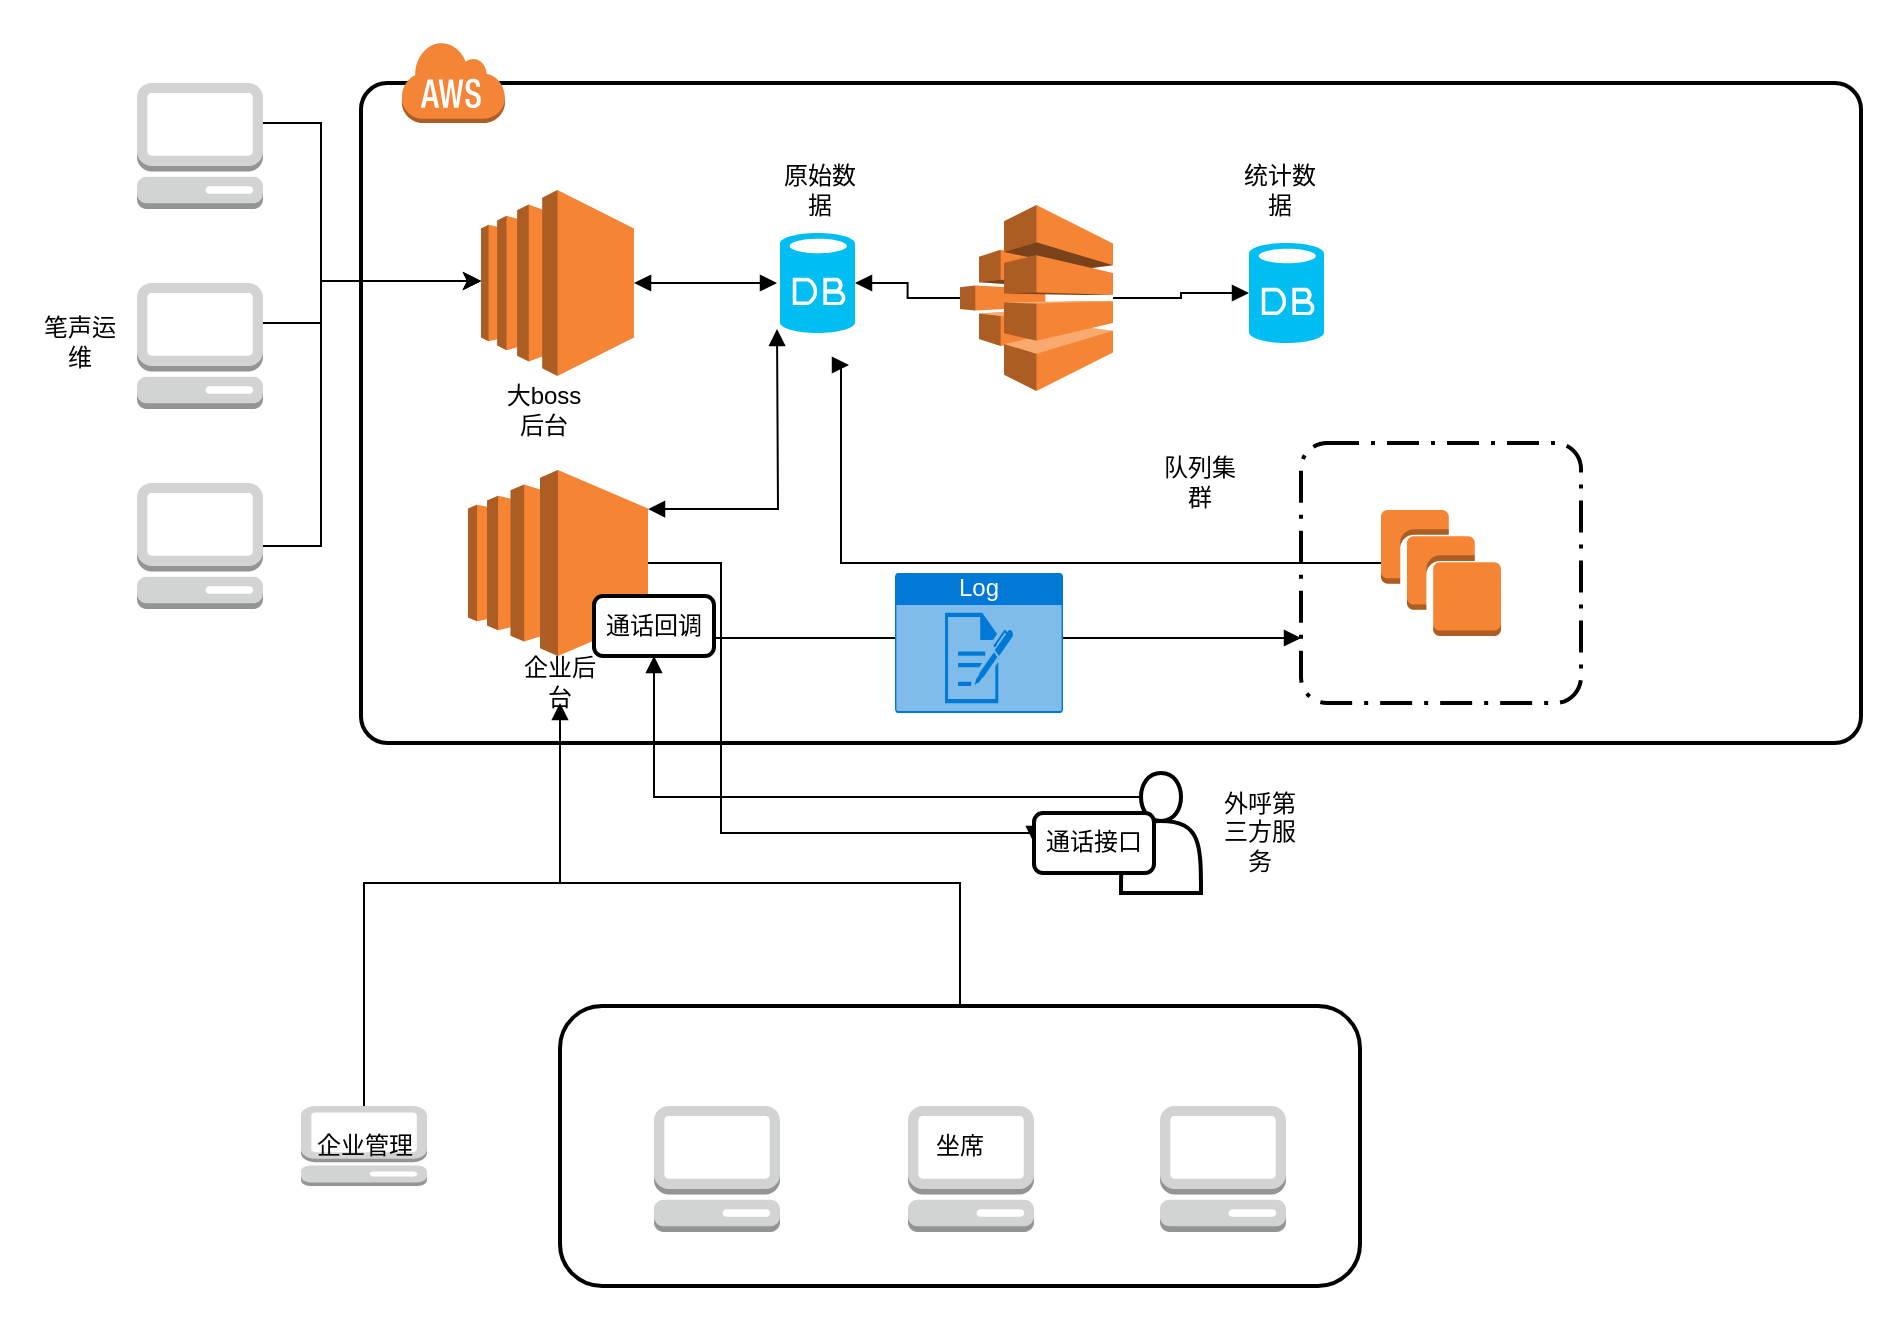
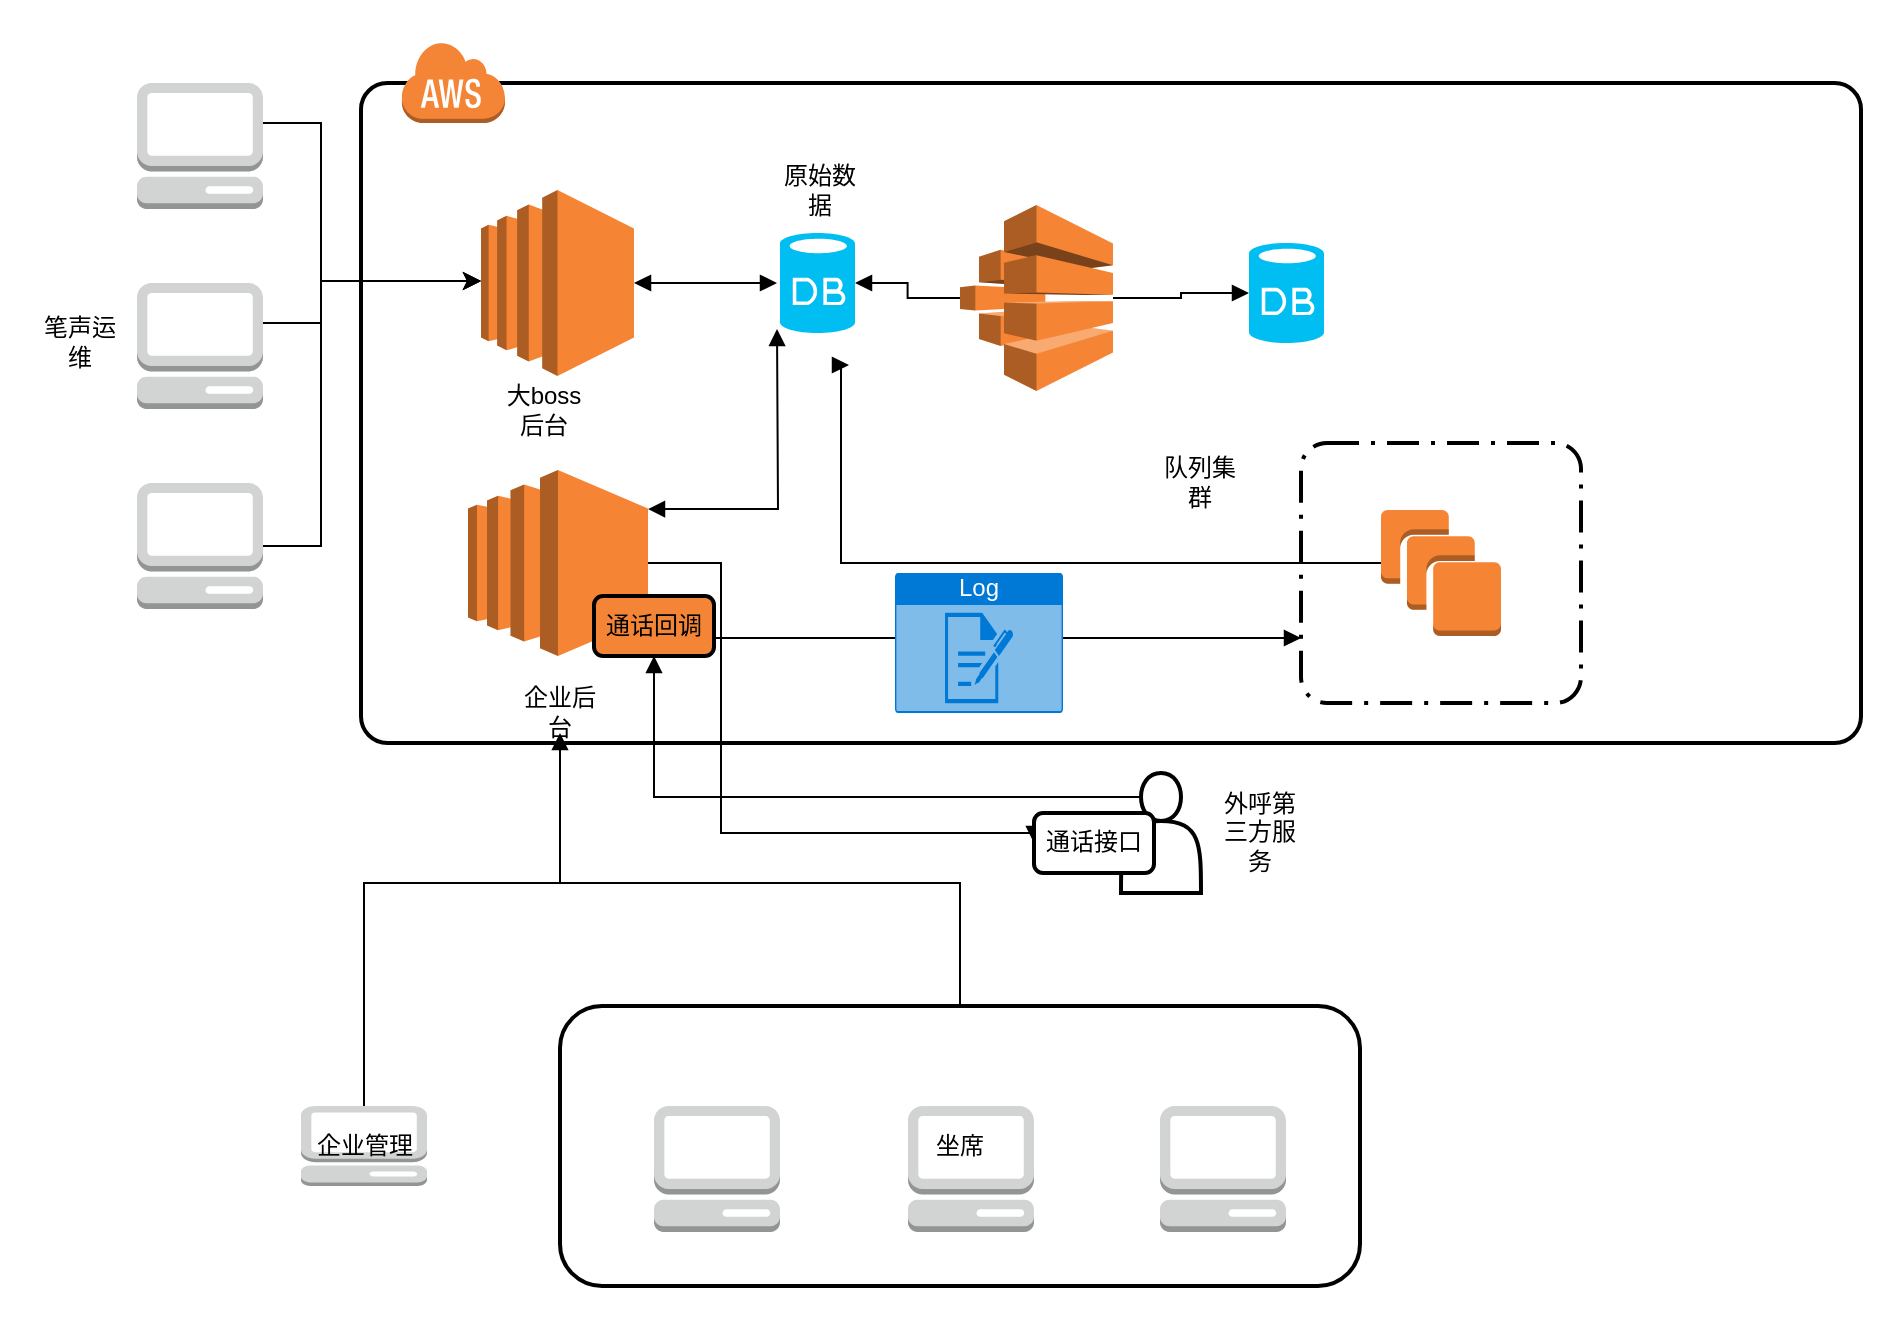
  <mxCell id="0" />
  <mxCell id="1" parent="0" />
  <mxCell id="2" value="" style="rounded=1;arcSize=4;dashed=0;strokeColor=#000000;fillColor=none;gradientColor=none;strokeWidth=2;shadow=0;comic=0;fontFamily=Verdana;fontSize=12;fontColor=#000000;html=1;" parent="1" vertex="1"><mxGeometry x="180" y="41" width="750" height="330" as="geometry" /></mxCell>
  <mxCell id="3" value="" style="rounded=1;arcSize=10;dashed=1;strokeColor=#000000;fillColor=none;gradientColor=none;dashPattern=8 3 1 3;strokeWidth=2;shadow=0;comic=0;fontFamily=Verdana;fontSize=12;fontColor=#000000;html=1;" parent="1" vertex="1"><mxGeometry x="650" y="221" width="140" height="130" as="geometry" /></mxCell>
  <mxCell id="4" style="edgeStyle=orthogonalEdgeStyle;rounded=0;html=1;labelBackgroundColor=none;strokeWidth=1;fontFamily=Verdana;fontSize=12;" parent="1" source="5" edge="1"><mxGeometry relative="1" as="geometry"><Array as="points"><mxPoint x="160" y="61" /><mxPoint x="160" y="140" /></Array><mxPoint x="240" y="140" as="targetPoint" /></mxGeometry></mxCell>
  <mxCell id="5" value="" style="dashed=0;html=1;shape=mxgraph.aws3.management_console;fillColor=#D2D3D3;gradientColor=none;rounded=1;shadow=0;comic=0;strokeColor=#E6E6E6;strokeWidth=6;fontFamily=Verdana;fontSize=12;fontColor=#000000;" parent="1" vertex="1"><mxGeometry x="68" y="41" width="63" height="63" as="geometry" /></mxCell>
  <mxCell id="6" style="edgeStyle=orthogonalEdgeStyle;rounded=0;html=1;labelBackgroundColor=none;strokeWidth=1;fontFamily=Verdana;fontSize=12;" parent="1" source="7" edge="1"><mxGeometry relative="1" as="geometry"><Array as="points"><mxPoint x="160" y="161" /><mxPoint x="160" y="140" /></Array><mxPoint x="240" y="140" as="targetPoint" /></mxGeometry></mxCell>
  <mxCell id="7" value="" style="dashed=0;html=1;shape=mxgraph.aws3.management_console;fillColor=#D2D3D3;gradientColor=none;rounded=1;shadow=0;comic=0;strokeColor=#E6E6E6;strokeWidth=6;fontFamily=Verdana;fontSize=12;fontColor=#000000;" parent="1" vertex="1"><mxGeometry x="68" y="141" width="63" height="63" as="geometry" /></mxCell>
  <mxCell id="8" style="edgeStyle=orthogonalEdgeStyle;rounded=0;html=1;labelBackgroundColor=none;strokeWidth=1;fontFamily=Verdana;fontSize=12;" parent="1" source="9" edge="1"><mxGeometry relative="1" as="geometry"><Array as="points"><mxPoint x="160" y="273" /><mxPoint x="160" y="140" /></Array><mxPoint x="240" y="140" as="targetPoint" /></mxGeometry></mxCell>
  <mxCell id="9" value="" style="dashed=0;html=1;shape=mxgraph.aws3.management_console;fillColor=#D2D3D3;gradientColor=none;rounded=1;shadow=0;comic=0;strokeColor=#E6E6E6;strokeWidth=6;fontFamily=Verdana;fontSize=12;fontColor=#000000;" parent="1" vertex="1"><mxGeometry x="68" y="241" width="63" height="63" as="geometry" /></mxCell>
  <mxCell id="10" value="" style="dashed=0;html=1;shape=mxgraph.aws3.cloud;fillColor=#F58536;gradientColor=none;dashed=0;rounded=1;shadow=0;comic=0;strokeColor=#E6E6E6;strokeWidth=6;fontFamily=Verdana;fontSize=12;fontColor=#000000;" parent="1" vertex="1"><mxGeometry x="200" y="20" width="52" height="41" as="geometry" /></mxCell>
  <mxCell id="11" style="edgeStyle=orthogonalEdgeStyle;rounded=0;orthogonalLoop=1;jettySize=auto;html=1;entryX=0.5;entryY=1;entryDx=0;entryDy=0;entryPerimeter=0;endArrow=block;endFill=1;" edge="1" parent="1" source="12"><mxGeometry relative="1" as="geometry"><mxPoint x="424" y="182" as="targetPoint" /><Array as="points"><mxPoint x="420" y="281" /><mxPoint x="420" y="182" /></Array></mxGeometry></mxCell>
  <mxCell id="12" value="" style="dashed=0;html=1;shape=mxgraph.aws3.instances;fillColor=#F58534;gradientColor=none;rounded=1;shadow=0;comic=0;strokeColor=#E6E6E6;strokeWidth=6;fontFamily=Verdana;fontSize=12;fontColor=#000000;" parent="1" vertex="1"><mxGeometry x="690" y="254.5" width="60" height="63" as="geometry" /></mxCell>
  <mxCell id="13" value="" style="dashed=0;html=1;shape=mxgraph.aws3.management_console;fillColor=#D2D3D3;gradientColor=none;rounded=1;shadow=0;comic=0;strokeColor=#E6E6E6;strokeWidth=6;fontFamily=Verdana;fontSize=12;fontColor=#000000;" parent="1" vertex="1"><mxGeometry x="326.5" y="552.5" width="63" height="63" as="geometry" /></mxCell>
  <mxCell id="14" value="" style="dashed=0;html=1;shape=mxgraph.aws3.management_console;fillColor=#D2D3D3;gradientColor=none;rounded=1;shadow=0;comic=0;strokeColor=#E6E6E6;strokeWidth=6;fontFamily=Verdana;fontSize=12;fontColor=#000000;" parent="1" vertex="1"><mxGeometry x="453.5" y="552.5" width="63" height="63" as="geometry" /></mxCell>
  <mxCell id="15" value="" style="dashed=0;html=1;shape=mxgraph.aws3.management_console;fillColor=#D2D3D3;gradientColor=none;rounded=1;shadow=0;comic=0;strokeColor=#E6E6E6;strokeWidth=6;fontFamily=Verdana;fontSize=12;fontColor=#000000;" parent="1" vertex="1"><mxGeometry x="579.5" y="552.5" width="63" height="63" as="geometry" /></mxCell>
  <mxCell id="16" style="edgeStyle=orthogonalEdgeStyle;rounded=0;orthogonalLoop=1;jettySize=auto;html=1;exitX=0.5;exitY=0;exitDx=0;exitDy=0;exitPerimeter=0;entryX=0.5;entryY=1;entryDx=0;entryDy=0;endArrow=block;endFill=1;" edge="1" parent="1" source="17" target="24"><mxGeometry relative="1" as="geometry"><Array as="points"><mxPoint x="182" y="441" /><mxPoint x="280" y="441" /></Array></mxGeometry></mxCell>
  <mxCell id="17" value="企业管理" style="dashed=0;html=1;shape=mxgraph.aws3.management_console;fillColor=#D2D3D3;gradientColor=none;rounded=1;shadow=0;comic=0;strokeColor=#E6E6E6;strokeWidth=6;fontFamily=Verdana;fontSize=12;fontColor=#000000;" parent="1" vertex="1"><mxGeometry x="150" y="552.5" width="63" height="40" as="geometry" /></mxCell>
  <mxCell id="18" style="edgeStyle=orthogonalEdgeStyle;rounded=0;orthogonalLoop=1;jettySize=auto;html=1;entryX=0;entryY=0.5;entryDx=0;entryDy=0;entryPerimeter=0;endArrow=block;endFill=1;startArrow=block;startFill=1;" edge="1" parent="1" source="19"><mxGeometry relative="1" as="geometry"><mxPoint x="388" y="141" as="targetPoint" /></mxGeometry></mxCell>
  <mxCell id="19" value="" style="outlineConnect=0;dashed=0;verticalLabelPosition=bottom;verticalAlign=top;align=center;html=1;shape=mxgraph.aws3.ec2;fillColor=#F58534;gradientColor=none;" vertex="1" parent="1"><mxGeometry x="240" y="94.5" width="76.5" height="93" as="geometry" /></mxCell>
  <mxCell id="20" style="edgeStyle=orthogonalEdgeStyle;rounded=0;orthogonalLoop=1;jettySize=auto;html=1;entryX=0;entryY=0.5;entryDx=0;entryDy=0;endArrow=block;endFill=1;" edge="1" parent="1" source="22" target="32"><mxGeometry relative="1" as="geometry"><Array as="points"><mxPoint x="360" y="281" /><mxPoint x="360" y="416" /></Array></mxGeometry></mxCell>
  <mxCell id="21" style="edgeStyle=orthogonalEdgeStyle;rounded=0;orthogonalLoop=1;jettySize=auto;html=1;exitX=1;exitY=0.21;exitDx=0;exitDy=0;exitPerimeter=0;entryX=0;entryY=0.78;entryDx=0;entryDy=0;entryPerimeter=0;endArrow=block;endFill=1;startArrow=block;startFill=1;" edge="1" parent="1" source="22"><mxGeometry relative="1" as="geometry"><mxPoint x="388" y="164" as="targetPoint" /></mxGeometry></mxCell>
  <mxCell id="22" value="" style="outlineConnect=0;dashed=0;verticalLabelPosition=bottom;verticalAlign=top;align=center;html=1;shape=mxgraph.aws3.ec2;fillColor=#F58534;gradientColor=none;" vertex="1" parent="1"><mxGeometry x="233.5" y="234.5" width="90" height="93" as="geometry" /></mxCell>
  <mxCell id="23" value="大boss后台" style="text;html=1;strokeColor=none;fillColor=none;align=center;verticalAlign=middle;whiteSpace=wrap;rounded=0;" vertex="1" parent="1"><mxGeometry x="252" y="195" width="40" height="20" as="geometry" /></mxCell>
- <mxCell id="24" value="企业后台" style="text;html=1;strokeColor=none;fillColor=none;align=center;verticalAlign=middle;whiteSpace=wrap;rounded=0;" vertex="1" parent="1"><mxGeometry x="259.5" y="331" width="40" height="20" as="geometry" /></mxCell>
+ <mxCell id="24" value="企业后台" style="text;html=1;strokeColor=none;fillColor=none;align=center;verticalAlign=middle;whiteSpace=wrap;rounded=0;" vertex="1" parent="1"><mxGeometry x="259.5" y="346" width="40" height="20" as="geometry" /></mxCell>
  <mxCell id="25" value="笔声运维" style="text;html=1;strokeColor=none;fillColor=none;align=center;verticalAlign=middle;whiteSpace=wrap;rounded=0;" vertex="1" parent="1"><mxGeometry x="20" y="61" width="40" height="220" as="geometry" /></mxCell>
  <mxCell id="26" style="edgeStyle=orthogonalEdgeStyle;rounded=0;orthogonalLoop=1;jettySize=auto;html=1;exitX=0.5;exitY=0;exitDx=0;exitDy=0;endArrow=none;endFill=0;" edge="1" parent="1" source="27"><mxGeometry relative="1" as="geometry"><mxPoint x="280" y="441" as="targetPoint" /><Array as="points"><mxPoint x="480" y="441" /></Array></mxGeometry></mxCell>
  <mxCell id="27" value="坐席" style="rounded=1;whiteSpace=wrap;html=1;strokeWidth=2;fillColor=none;" vertex="1" parent="1"><mxGeometry x="279.5" y="502.5" width="400" height="140" as="geometry" /></mxCell>
  <mxCell id="28" value="原始数据" style="text;html=1;strokeColor=none;fillColor=none;align=center;verticalAlign=middle;whiteSpace=wrap;rounded=0;" vertex="1" parent="1"><mxGeometry x="389.5" y="85" width="40" height="20" as="geometry" /></mxCell>
  <mxCell id="29" style="edgeStyle=orthogonalEdgeStyle;rounded=0;orthogonalLoop=1;jettySize=auto;html=1;exitX=0.25;exitY=0.2;exitDx=0;exitDy=0;exitPerimeter=0;entryX=0.5;entryY=1;entryDx=0;entryDy=0;endArrow=block;endFill=1;" edge="1" parent="1" source="30" target="34"><mxGeometry relative="1" as="geometry"><Array as="points"><mxPoint x="327" y="398" /></Array></mxGeometry></mxCell>
  <mxCell id="30" value="" style="shape=actor;whiteSpace=wrap;html=1;strokeWidth=2;fillColor=none;" vertex="1" parent="1"><mxGeometry x="560" y="386" width="40" height="60" as="geometry" /></mxCell>
  <mxCell id="31" value="外呼第三方服务" style="text;html=1;strokeColor=none;fillColor=none;align=center;verticalAlign=middle;whiteSpace=wrap;rounded=0;" vertex="1" parent="1"><mxGeometry x="609.5" y="406" width="40" height="20" as="geometry" /></mxCell>
  <mxCell id="32" value="通话接口" style="rounded=1;whiteSpace=wrap;html=1;strokeWidth=2;fillColor=#ffffff;" vertex="1" parent="1"><mxGeometry x="516.5" y="406" width="60" height="30" as="geometry" /></mxCell>
  <mxCell id="33" style="edgeStyle=orthogonalEdgeStyle;rounded=0;orthogonalLoop=1;jettySize=auto;html=1;entryX=0;entryY=0.75;entryDx=0;entryDy=0;endArrow=block;endFill=1;" edge="1" parent="1" source="34" target="3"><mxGeometry relative="1" as="geometry"><Array as="points"><mxPoint x="440" y="319" /></Array></mxGeometry></mxCell>
- <mxCell id="34" value="通话回调" style="rounded=1;whiteSpace=wrap;html=1;strokeWidth=2;fillColor=#ffffff;" vertex="1" parent="1"><mxGeometry x="296.5" y="297.5" width="60" height="30" as="geometry" /></mxCell>
+ <mxCell id="34" value="通话回调" style="rounded=1;whiteSpace=wrap;html=1;strokeWidth=2;fillColor=#f58536;" vertex="1" parent="1"><mxGeometry x="296.5" y="297.5" width="60" height="30" as="geometry" /></mxCell>
  <mxCell id="35" value="队列集群" style="text;html=1;strokeColor=none;fillColor=none;align=center;verticalAlign=middle;whiteSpace=wrap;rounded=0;" vertex="1" parent="1"><mxGeometry x="580" y="231" width="40" height="20" as="geometry" /></mxCell>
  <mxCell id="36" value="Log" style="html=1;strokeColor=none;fillColor=#0079D6;labelPosition=center;verticalLabelPosition=middle;verticalAlign=top;align=center;fontSize=12;outlineConnect=0;spacingTop=-6;fontColor=#FFFFFF;shape=mxgraph.sitemap.log;" vertex="1" parent="1"><mxGeometry x="447" y="286" width="84" height="70" as="geometry" /></mxCell>
  <mxCell id="37" value="" style="verticalLabelPosition=bottom;html=1;verticalAlign=top;align=center;strokeColor=none;fillColor=#00BEF2;shape=mxgraph.azure.database;" vertex="1" parent="1"><mxGeometry x="389.5" y="116" width="37.5" height="50" as="geometry" /></mxCell>
  <mxCell id="38" value="" style="verticalLabelPosition=bottom;html=1;verticalAlign=top;align=center;strokeColor=none;fillColor=#00BEF2;shape=mxgraph.azure.database;" vertex="1" parent="1"><mxGeometry x="624" y="121" width="37.5" height="50" as="geometry" /></mxCell>
  <mxCell id="39" style="edgeStyle=orthogonalEdgeStyle;rounded=0;orthogonalLoop=1;jettySize=auto;html=1;exitX=0;exitY=0.5;exitDx=0;exitDy=0;exitPerimeter=0;entryX=1;entryY=0.5;entryDx=0;entryDy=0;entryPerimeter=0;startArrow=none;startFill=0;endArrow=block;endFill=1;" edge="1" parent="1" source="41" target="37"><mxGeometry relative="1" as="geometry" /></mxCell>
  <mxCell id="40" style="edgeStyle=orthogonalEdgeStyle;rounded=0;orthogonalLoop=1;jettySize=auto;html=1;entryX=0;entryY=0.5;entryDx=0;entryDy=0;entryPerimeter=0;startArrow=none;startFill=0;endArrow=block;endFill=1;" edge="1" parent="1" source="41" target="38"><mxGeometry relative="1" as="geometry" /></mxCell>
  <mxCell id="41" value="" style="outlineConnect=0;dashed=0;verticalLabelPosition=bottom;verticalAlign=top;align=center;html=1;shape=mxgraph.aws3.batch;fillColor=#F58534;gradientColor=none;strokeWidth=2;" vertex="1" parent="1"><mxGeometry x="479.5" y="102" width="76.5" height="93" as="geometry" /></mxCell>
- <mxCell id="42" value="统计数据" style="text;html=1;strokeColor=none;fillColor=none;align=center;verticalAlign=middle;whiteSpace=wrap;rounded=0;" vertex="1" parent="1"><mxGeometry x="620" y="85" width="40" height="20" as="geometry" /></mxCell>
